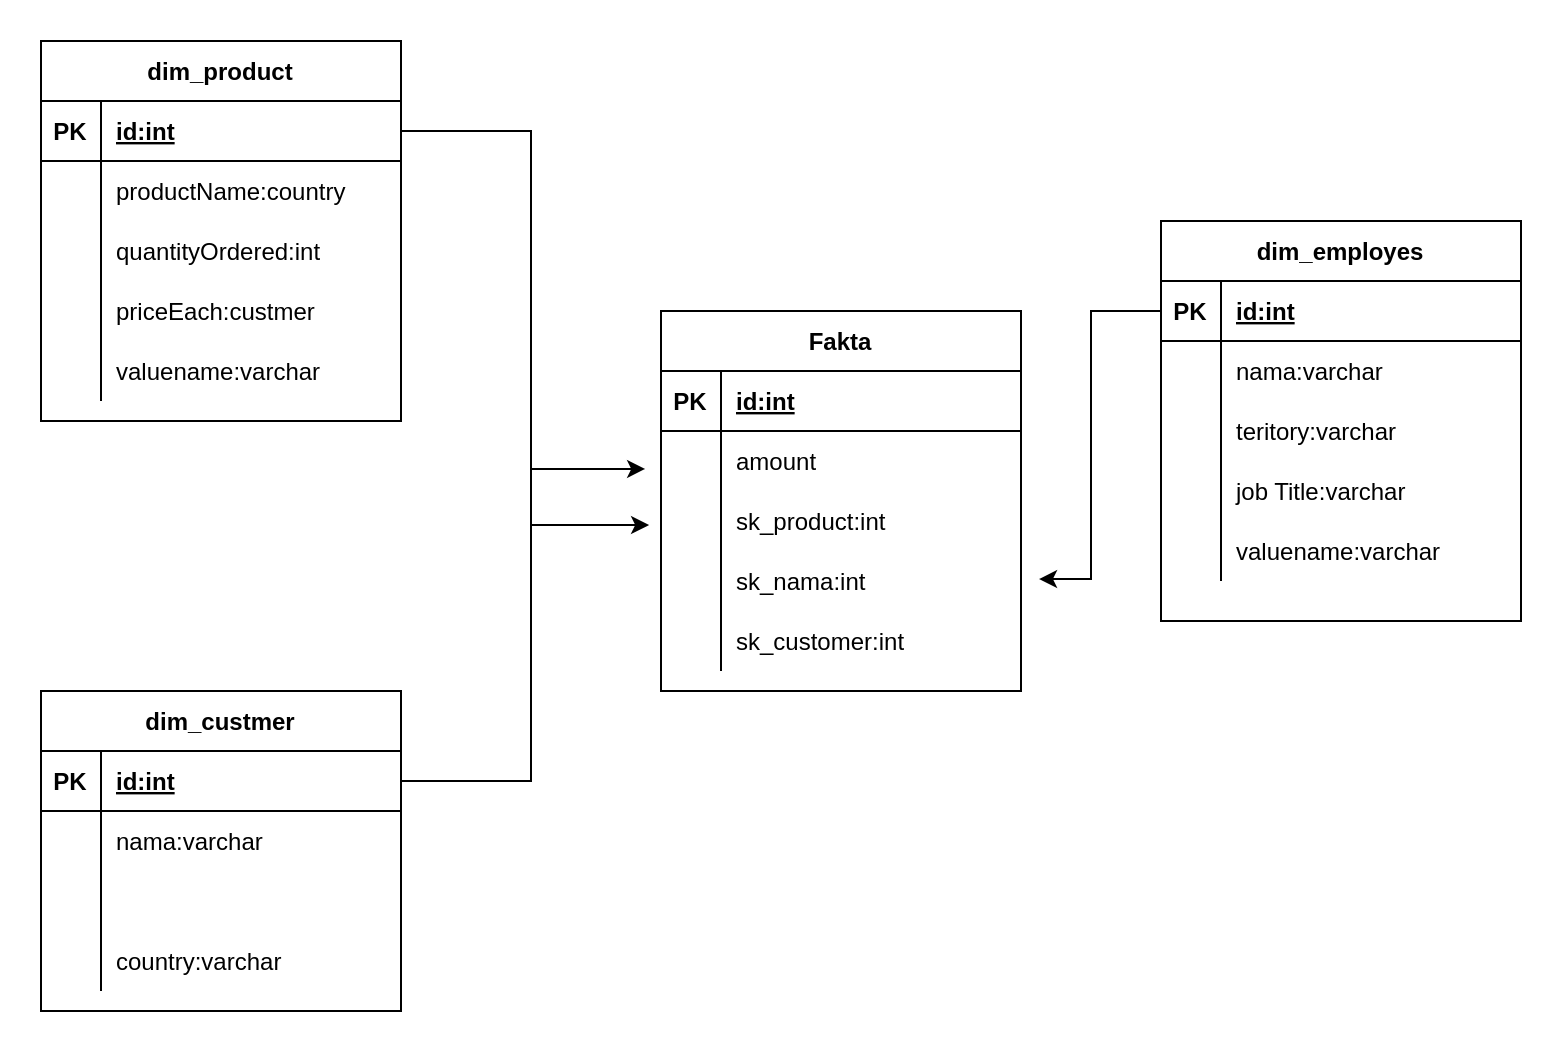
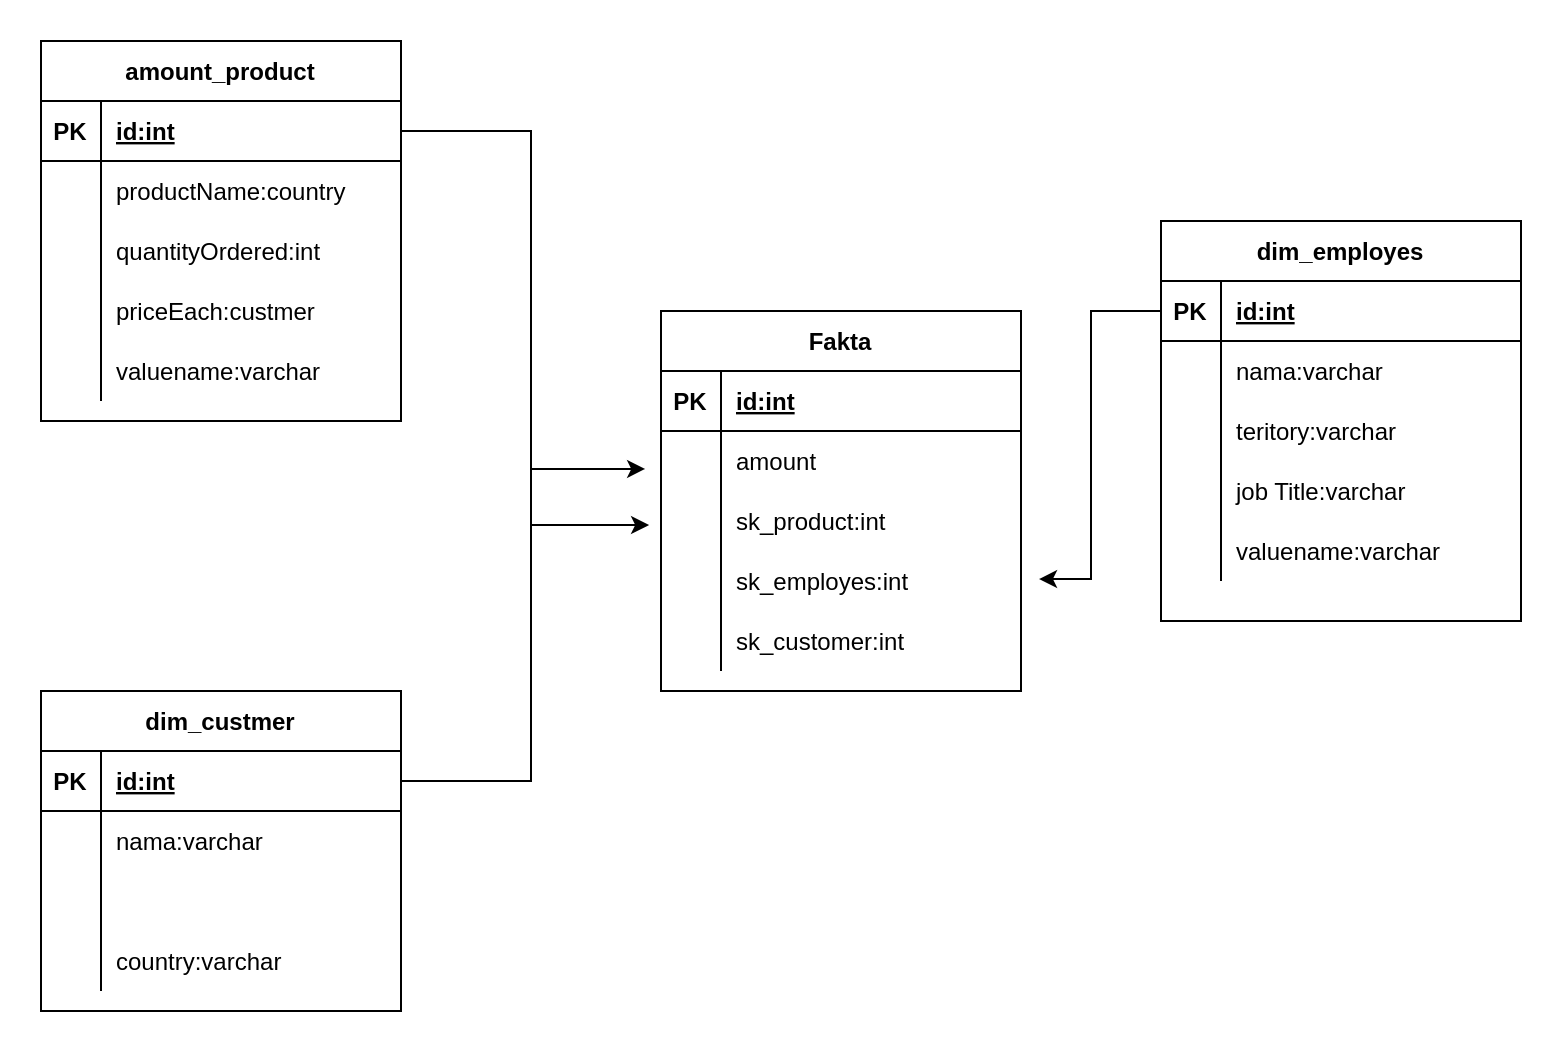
  <mxCell id="0" />
  <mxCell id="1" parent="0" />
  <mxCell id="2" value="Fakta" style="shape=table;startSize=30;container=1;collapsible=1;childLayout=tableLayout;fixedRows=1;rowLines=0;fontStyle=1;align=center;resizeLast=1;" vertex="1" parent="1"><mxGeometry x="330" y="155" width="180" height="190" as="geometry" /></mxCell>
  <mxCell id="3" value="" style="shape=partialRectangle;collapsible=0;dropTarget=0;pointerEvents=0;fillColor=none;top=0;left=0;bottom=1;right=0;points=[[0,0.5],[1,0.5]];portConstraint=eastwest;" vertex="1" parent="2"><mxGeometry y="30" width="180" height="30" as="geometry" /></mxCell>
  <mxCell id="4" value="PK" style="shape=partialRectangle;connectable=0;fillColor=none;top=0;left=0;bottom=0;right=0;fontStyle=1;overflow=hidden;" vertex="1" parent="3"><mxGeometry width="30" height="30" as="geometry"><mxRectangle width="30" height="30" as="alternateBounds" /></mxGeometry></mxCell>
  <mxCell id="5" value="id:int" style="shape=partialRectangle;connectable=0;fillColor=none;top=0;left=0;bottom=0;right=0;align=left;spacingLeft=6;fontStyle=5;overflow=hidden;" vertex="1" parent="3"><mxGeometry x="30" width="150" height="30" as="geometry"><mxRectangle width="150" height="30" as="alternateBounds" /></mxGeometry></mxCell>
  <mxCell id="6" value="" style="shape=partialRectangle;collapsible=0;dropTarget=0;pointerEvents=0;fillColor=none;top=0;left=0;bottom=0;right=0;points=[[0,0.5],[1,0.5]];portConstraint=eastwest;" vertex="1" parent="2"><mxGeometry y="60" width="180" height="30" as="geometry" /></mxCell>
  <mxCell id="7" value="" style="shape=partialRectangle;connectable=0;fillColor=none;top=0;left=0;bottom=0;right=0;editable=1;overflow=hidden;" vertex="1" parent="6"><mxGeometry width="30" height="30" as="geometry"><mxRectangle width="30" height="30" as="alternateBounds" /></mxGeometry></mxCell>
  <mxCell id="8" value="amount" style="shape=partialRectangle;connectable=0;fillColor=none;top=0;left=0;bottom=0;right=0;align=left;spacingLeft=6;overflow=hidden;" vertex="1" parent="6"><mxGeometry x="30" width="150" height="30" as="geometry"><mxRectangle width="150" height="30" as="alternateBounds" /></mxGeometry></mxCell>
  <mxCell id="9" value="" style="shape=partialRectangle;collapsible=0;dropTarget=0;pointerEvents=0;fillColor=none;top=0;left=0;bottom=0;right=0;points=[[0,0.5],[1,0.5]];portConstraint=eastwest;" vertex="1" parent="2"><mxGeometry y="90" width="180" height="30" as="geometry" /></mxCell>
  <mxCell id="10" value="" style="shape=partialRectangle;connectable=0;fillColor=none;top=0;left=0;bottom=0;right=0;editable=1;overflow=hidden;" vertex="1" parent="9"><mxGeometry width="30" height="30" as="geometry"><mxRectangle width="30" height="30" as="alternateBounds" /></mxGeometry></mxCell>
  <mxCell id="11" value="sk_product:int" style="shape=partialRectangle;connectable=0;fillColor=none;top=0;left=0;bottom=0;right=0;align=left;spacingLeft=6;overflow=hidden;" vertex="1" parent="9"><mxGeometry x="30" width="150" height="30" as="geometry"><mxRectangle width="150" height="30" as="alternateBounds" /></mxGeometry></mxCell>
  <mxCell id="12" value="" style="shape=partialRectangle;collapsible=0;dropTarget=0;pointerEvents=0;fillColor=none;top=0;left=0;bottom=0;right=0;points=[[0,0.5],[1,0.5]];portConstraint=eastwest;" vertex="1" parent="2"><mxGeometry y="120" width="180" height="30" as="geometry" /></mxCell>
  <mxCell id="13" value="" style="shape=partialRectangle;connectable=0;fillColor=none;top=0;left=0;bottom=0;right=0;editable=1;overflow=hidden;" vertex="1" parent="12"><mxGeometry width="30" height="30" as="geometry"><mxRectangle width="30" height="30" as="alternateBounds" /></mxGeometry></mxCell>
- <mxCell id="14" value="sk_nama:int" style="shape=partialRectangle;connectable=0;fillColor=none;top=0;left=0;bottom=0;right=0;align=left;spacingLeft=6;overflow=hidden;" vertex="1" parent="12"><mxGeometry x="30" width="150" height="30" as="geometry"><mxRectangle width="150" height="30" as="alternateBounds" /></mxGeometry></mxCell>
+ <mxCell id="14" value="sk_employes:int" style="shape=partialRectangle;connectable=0;fillColor=none;top=0;left=0;bottom=0;right=0;align=left;spacingLeft=6;overflow=hidden;" vertex="1" parent="12"><mxGeometry x="30" width="150" height="30" as="geometry"><mxRectangle width="150" height="30" as="alternateBounds" /></mxGeometry></mxCell>
  <mxCell id="15" value="" style="shape=partialRectangle;collapsible=0;dropTarget=0;pointerEvents=0;fillColor=none;top=0;left=0;bottom=0;right=0;points=[[0,0.5],[1,0.5]];portConstraint=eastwest;" vertex="1" parent="2"><mxGeometry y="150" width="180" height="30" as="geometry" /></mxCell>
  <mxCell id="16" value="" style="shape=partialRectangle;connectable=0;fillColor=none;top=0;left=0;bottom=0;right=0;editable=1;overflow=hidden;" vertex="1" parent="15"><mxGeometry width="30" height="30" as="geometry"><mxRectangle width="30" height="30" as="alternateBounds" /></mxGeometry></mxCell>
  <mxCell id="17" value="sk_customer:int" style="shape=partialRectangle;connectable=0;fillColor=none;top=0;left=0;bottom=0;right=0;align=left;spacingLeft=6;overflow=hidden;" vertex="1" parent="15"><mxGeometry x="30" width="150" height="30" as="geometry"><mxRectangle width="150" height="30" as="alternateBounds" /></mxGeometry></mxCell>
- <mxCell id="18" value="dim_product" style="shape=table;startSize=30;container=1;collapsible=1;childLayout=tableLayout;fixedRows=1;rowLines=0;fontStyle=1;align=center;resizeLast=1;" vertex="1" parent="1"><mxGeometry x="20" y="20" width="180" height="190" as="geometry" /></mxCell>
+ <mxCell id="18" value="amount_product" style="shape=table;startSize=30;container=1;collapsible=1;childLayout=tableLayout;fixedRows=1;rowLines=0;fontStyle=1;align=center;resizeLast=1;" vertex="1" parent="1"><mxGeometry x="20" y="20" width="180" height="190" as="geometry" /></mxCell>
  <mxCell id="19" value="" style="shape=partialRectangle;collapsible=0;dropTarget=0;pointerEvents=0;fillColor=none;top=0;left=0;bottom=1;right=0;points=[[0,0.5],[1,0.5]];portConstraint=eastwest;" vertex="1" parent="18"><mxGeometry y="30" width="180" height="30" as="geometry" /></mxCell>
  <mxCell id="20" value="PK" style="shape=partialRectangle;connectable=0;fillColor=none;top=0;left=0;bottom=0;right=0;fontStyle=1;overflow=hidden;" vertex="1" parent="19"><mxGeometry width="30" height="30" as="geometry"><mxRectangle width="30" height="30" as="alternateBounds" /></mxGeometry></mxCell>
  <mxCell id="21" value="id:int" style="shape=partialRectangle;connectable=0;fillColor=none;top=0;left=0;bottom=0;right=0;align=left;spacingLeft=6;fontStyle=5;overflow=hidden;" vertex="1" parent="19"><mxGeometry x="30" width="150" height="30" as="geometry"><mxRectangle width="150" height="30" as="alternateBounds" /></mxGeometry></mxCell>
  <mxCell id="22" value="" style="shape=partialRectangle;collapsible=0;dropTarget=0;pointerEvents=0;fillColor=none;top=0;left=0;bottom=0;right=0;points=[[0,0.5],[1,0.5]];portConstraint=eastwest;" vertex="1" parent="18"><mxGeometry y="60" width="180" height="30" as="geometry" /></mxCell>
  <mxCell id="23" value="" style="shape=partialRectangle;connectable=0;fillColor=none;top=0;left=0;bottom=0;right=0;editable=1;overflow=hidden;" vertex="1" parent="22"><mxGeometry width="30" height="30" as="geometry"><mxRectangle width="30" height="30" as="alternateBounds" /></mxGeometry></mxCell>
  <mxCell id="24" value="productName:country" style="shape=partialRectangle;connectable=0;fillColor=none;top=0;left=0;bottom=0;right=0;align=left;spacingLeft=6;overflow=hidden;" vertex="1" parent="22"><mxGeometry x="30" width="150" height="30" as="geometry"><mxRectangle width="150" height="30" as="alternateBounds" /></mxGeometry></mxCell>
  <mxCell id="25" value="" style="shape=partialRectangle;collapsible=0;dropTarget=0;pointerEvents=0;fillColor=none;top=0;left=0;bottom=0;right=0;points=[[0,0.5],[1,0.5]];portConstraint=eastwest;" vertex="1" parent="18"><mxGeometry y="90" width="180" height="30" as="geometry" /></mxCell>
  <mxCell id="26" value="" style="shape=partialRectangle;connectable=0;fillColor=none;top=0;left=0;bottom=0;right=0;editable=1;overflow=hidden;" vertex="1" parent="25"><mxGeometry width="30" height="30" as="geometry"><mxRectangle width="30" height="30" as="alternateBounds" /></mxGeometry></mxCell>
  <mxCell id="27" value="quantityOrdered:int" style="shape=partialRectangle;connectable=0;fillColor=none;top=0;left=0;bottom=0;right=0;align=left;spacingLeft=6;overflow=hidden;" vertex="1" parent="25"><mxGeometry x="30" width="150" height="30" as="geometry"><mxRectangle width="150" height="30" as="alternateBounds" /></mxGeometry></mxCell>
  <mxCell id="28" value="" style="shape=partialRectangle;collapsible=0;dropTarget=0;pointerEvents=0;fillColor=none;top=0;left=0;bottom=0;right=0;points=[[0,0.5],[1,0.5]];portConstraint=eastwest;" vertex="1" parent="18"><mxGeometry y="120" width="180" height="30" as="geometry" /></mxCell>
  <mxCell id="29" value="" style="shape=partialRectangle;connectable=0;fillColor=none;top=0;left=0;bottom=0;right=0;editable=1;overflow=hidden;" vertex="1" parent="28"><mxGeometry width="30" height="30" as="geometry"><mxRectangle width="30" height="30" as="alternateBounds" /></mxGeometry></mxCell>
  <mxCell id="30" value="priceEach:custmer" style="shape=partialRectangle;connectable=0;fillColor=none;top=0;left=0;bottom=0;right=0;align=left;spacingLeft=6;overflow=hidden;" vertex="1" parent="28"><mxGeometry x="30" width="150" height="30" as="geometry"><mxRectangle width="150" height="30" as="alternateBounds" /></mxGeometry></mxCell>
  <mxCell id="31" value="" style="shape=partialRectangle;collapsible=0;dropTarget=0;pointerEvents=0;fillColor=none;top=0;left=0;bottom=0;right=0;points=[[0,0.5],[1,0.5]];portConstraint=eastwest;" vertex="1" parent="18"><mxGeometry y="150" width="180" height="30" as="geometry" /></mxCell>
  <mxCell id="32" value="" style="shape=partialRectangle;connectable=0;fillColor=none;top=0;left=0;bottom=0;right=0;editable=1;overflow=hidden;" vertex="1" parent="31"><mxGeometry width="30" height="30" as="geometry"><mxRectangle width="30" height="30" as="alternateBounds" /></mxGeometry></mxCell>
  <mxCell id="33" value="valuename:varchar" style="shape=partialRectangle;connectable=0;fillColor=none;top=0;left=0;bottom=0;right=0;align=left;spacingLeft=6;overflow=hidden;" vertex="1" parent="31"><mxGeometry x="30" width="150" height="30" as="geometry"><mxRectangle width="150" height="30" as="alternateBounds" /></mxGeometry></mxCell>
  <mxCell id="34" value="dim_custmer" style="shape=table;startSize=30;container=1;collapsible=1;childLayout=tableLayout;fixedRows=1;rowLines=0;fontStyle=1;align=center;resizeLast=1;" vertex="1" parent="1"><mxGeometry x="20" y="345" width="180" height="160" as="geometry" /></mxCell>
  <mxCell id="35" value="" style="shape=partialRectangle;collapsible=0;dropTarget=0;pointerEvents=0;fillColor=none;top=0;left=0;bottom=1;right=0;points=[[0,0.5],[1,0.5]];portConstraint=eastwest;" vertex="1" parent="34"><mxGeometry y="30" width="180" height="30" as="geometry" /></mxCell>
  <mxCell id="36" value="PK" style="shape=partialRectangle;connectable=0;fillColor=none;top=0;left=0;bottom=0;right=0;fontStyle=1;overflow=hidden;" vertex="1" parent="35"><mxGeometry width="30" height="30" as="geometry"><mxRectangle width="30" height="30" as="alternateBounds" /></mxGeometry></mxCell>
  <mxCell id="37" value="id:int" style="shape=partialRectangle;connectable=0;fillColor=none;top=0;left=0;bottom=0;right=0;align=left;spacingLeft=6;fontStyle=5;overflow=hidden;" vertex="1" parent="35"><mxGeometry x="30" width="150" height="30" as="geometry"><mxRectangle width="150" height="30" as="alternateBounds" /></mxGeometry></mxCell>
  <mxCell id="38" value="" style="shape=partialRectangle;collapsible=0;dropTarget=0;pointerEvents=0;fillColor=none;top=0;left=0;bottom=0;right=0;points=[[0,0.5],[1,0.5]];portConstraint=eastwest;" vertex="1" parent="34"><mxGeometry y="60" width="180" height="30" as="geometry" /></mxCell>
  <mxCell id="39" value="" style="shape=partialRectangle;connectable=0;fillColor=none;top=0;left=0;bottom=0;right=0;editable=1;overflow=hidden;" vertex="1" parent="38"><mxGeometry width="30" height="30" as="geometry"><mxRectangle width="30" height="30" as="alternateBounds" /></mxGeometry></mxCell>
  <mxCell id="40" value="nama:varchar" style="shape=partialRectangle;connectable=0;fillColor=none;top=0;left=0;bottom=0;right=0;align=left;spacingLeft=6;overflow=hidden;" vertex="1" parent="38"><mxGeometry x="30" width="150" height="30" as="geometry"><mxRectangle width="150" height="30" as="alternateBounds" /></mxGeometry></mxCell>
  <mxCell id="41" value="" style="shape=partialRectangle;collapsible=0;dropTarget=0;pointerEvents=0;fillColor=none;top=0;left=0;bottom=0;right=0;points=[[0,0.5],[1,0.5]];portConstraint=eastwest;" vertex="1" parent="34"><mxGeometry y="90" width="180" height="30" as="geometry" /></mxCell>
  <mxCell id="42" value="" style="shape=partialRectangle;connectable=0;fillColor=none;top=0;left=0;bottom=0;right=0;editable=1;overflow=hidden;" vertex="1" parent="41"><mxGeometry width="30" height="30" as="geometry"><mxRectangle width="30" height="30" as="alternateBounds" /></mxGeometry></mxCell>
  <mxCell id="43" value="" style="shape=partialRectangle;collapsible=0;dropTarget=0;pointerEvents=0;fillColor=none;top=0;left=0;bottom=0;right=0;points=[[0,0.5],[1,0.5]];portConstraint=eastwest;" vertex="1" parent="34"><mxGeometry y="120" width="180" height="30" as="geometry" /></mxCell>
  <mxCell id="44" value="" style="shape=partialRectangle;connectable=0;fillColor=none;top=0;left=0;bottom=0;right=0;editable=1;overflow=hidden;" vertex="1" parent="43"><mxGeometry width="30" height="30" as="geometry"><mxRectangle width="30" height="30" as="alternateBounds" /></mxGeometry></mxCell>
  <mxCell id="45" value="country:varchar" style="shape=partialRectangle;connectable=0;fillColor=none;top=0;left=0;bottom=0;right=0;align=left;spacingLeft=6;overflow=hidden;" vertex="1" parent="43"><mxGeometry x="30" width="150" height="30" as="geometry"><mxRectangle width="150" height="30" as="alternateBounds" /></mxGeometry></mxCell>
  <mxCell id="46" value="dim_employes" style="shape=table;startSize=30;container=1;collapsible=1;childLayout=tableLayout;fixedRows=1;rowLines=0;fontStyle=1;align=center;resizeLast=1;" vertex="1" parent="1"><mxGeometry x="580" y="110" width="180" height="200" as="geometry" /></mxCell>
  <mxCell id="47" value="" style="shape=partialRectangle;collapsible=0;dropTarget=0;pointerEvents=0;fillColor=none;top=0;left=0;bottom=1;right=0;points=[[0,0.5],[1,0.5]];portConstraint=eastwest;" vertex="1" parent="46"><mxGeometry y="30" width="180" height="30" as="geometry" /></mxCell>
  <mxCell id="48" value="PK" style="shape=partialRectangle;connectable=0;fillColor=none;top=0;left=0;bottom=0;right=0;fontStyle=1;overflow=hidden;" vertex="1" parent="47"><mxGeometry width="30" height="30" as="geometry"><mxRectangle width="30" height="30" as="alternateBounds" /></mxGeometry></mxCell>
  <mxCell id="49" value="id:int" style="shape=partialRectangle;connectable=0;fillColor=none;top=0;left=0;bottom=0;right=0;align=left;spacingLeft=6;fontStyle=5;overflow=hidden;" vertex="1" parent="47"><mxGeometry x="30" width="150" height="30" as="geometry"><mxRectangle width="150" height="30" as="alternateBounds" /></mxGeometry></mxCell>
  <mxCell id="50" value="" style="shape=partialRectangle;collapsible=0;dropTarget=0;pointerEvents=0;fillColor=none;top=0;left=0;bottom=0;right=0;points=[[0,0.5],[1,0.5]];portConstraint=eastwest;" vertex="1" parent="46"><mxGeometry y="60" width="180" height="30" as="geometry" /></mxCell>
  <mxCell id="51" value="" style="shape=partialRectangle;connectable=0;fillColor=none;top=0;left=0;bottom=0;right=0;editable=1;overflow=hidden;" vertex="1" parent="50"><mxGeometry width="30" height="30" as="geometry"><mxRectangle width="30" height="30" as="alternateBounds" /></mxGeometry></mxCell>
  <mxCell id="52" value="nama:varchar" style="shape=partialRectangle;connectable=0;fillColor=none;top=0;left=0;bottom=0;right=0;align=left;spacingLeft=6;overflow=hidden;" vertex="1" parent="50"><mxGeometry x="30" width="150" height="30" as="geometry"><mxRectangle width="150" height="30" as="alternateBounds" /></mxGeometry></mxCell>
  <mxCell id="53" value="" style="shape=partialRectangle;collapsible=0;dropTarget=0;pointerEvents=0;fillColor=none;top=0;left=0;bottom=0;right=0;points=[[0,0.5],[1,0.5]];portConstraint=eastwest;" vertex="1" parent="46"><mxGeometry y="90" width="180" height="30" as="geometry" /></mxCell>
  <mxCell id="54" value="" style="shape=partialRectangle;connectable=0;fillColor=none;top=0;left=0;bottom=0;right=0;editable=1;overflow=hidden;" vertex="1" parent="53"><mxGeometry width="30" height="30" as="geometry"><mxRectangle width="30" height="30" as="alternateBounds" /></mxGeometry></mxCell>
  <mxCell id="55" value="teritory:varchar" style="shape=partialRectangle;connectable=0;fillColor=none;top=0;left=0;bottom=0;right=0;align=left;spacingLeft=6;overflow=hidden;" vertex="1" parent="53"><mxGeometry x="30" width="150" height="30" as="geometry"><mxRectangle width="150" height="30" as="alternateBounds" /></mxGeometry></mxCell>
  <mxCell id="56" value="" style="shape=partialRectangle;collapsible=0;dropTarget=0;pointerEvents=0;fillColor=none;top=0;left=0;bottom=0;right=0;points=[[0,0.5],[1,0.5]];portConstraint=eastwest;" vertex="1" parent="46"><mxGeometry y="120" width="180" height="30" as="geometry" /></mxCell>
  <mxCell id="57" value="" style="shape=partialRectangle;connectable=0;fillColor=none;top=0;left=0;bottom=0;right=0;editable=1;overflow=hidden;" vertex="1" parent="56"><mxGeometry width="30" height="30" as="geometry"><mxRectangle width="30" height="30" as="alternateBounds" /></mxGeometry></mxCell>
  <mxCell id="58" value="job Title:varchar" style="shape=partialRectangle;connectable=0;fillColor=none;top=0;left=0;bottom=0;right=0;align=left;spacingLeft=6;overflow=hidden;" vertex="1" parent="56"><mxGeometry x="30" width="150" height="30" as="geometry"><mxRectangle width="150" height="30" as="alternateBounds" /></mxGeometry></mxCell>
  <mxCell id="59" value="" style="shape=partialRectangle;collapsible=0;dropTarget=0;pointerEvents=0;fillColor=none;top=0;left=0;bottom=0;right=0;points=[[0,0.5],[1,0.5]];portConstraint=eastwest;" vertex="1" parent="46"><mxGeometry y="150" width="180" height="30" as="geometry" /></mxCell>
  <mxCell id="60" value="" style="shape=partialRectangle;connectable=0;fillColor=none;top=0;left=0;bottom=0;right=0;editable=1;overflow=hidden;" vertex="1" parent="59"><mxGeometry width="30" height="30" as="geometry"><mxRectangle width="30" height="30" as="alternateBounds" /></mxGeometry></mxCell>
  <mxCell id="61" value="valuename:varchar" style="shape=partialRectangle;connectable=0;fillColor=none;top=0;left=0;bottom=0;right=0;align=left;spacingLeft=6;overflow=hidden;" vertex="1" parent="59"><mxGeometry x="30" width="150" height="30" as="geometry"><mxRectangle width="150" height="30" as="alternateBounds" /></mxGeometry></mxCell>
  <mxCell id="62" style="edgeStyle=orthogonalEdgeStyle;rounded=0;orthogonalLoop=1;jettySize=auto;html=1;entryX=-0.033;entryY=0.567;entryDx=0;entryDy=0;entryPerimeter=0;" edge="1" parent="1" source="19" target="9"><mxGeometry relative="1" as="geometry" /></mxCell>
  <mxCell id="63" style="edgeStyle=orthogonalEdgeStyle;rounded=0;orthogonalLoop=1;jettySize=auto;html=1;entryX=-0.044;entryY=0.633;entryDx=0;entryDy=0;entryPerimeter=0;" edge="1" parent="1" source="35" target="6"><mxGeometry relative="1" as="geometry" /></mxCell>
  <mxCell id="64" style="edgeStyle=orthogonalEdgeStyle;rounded=0;orthogonalLoop=1;jettySize=auto;html=1;entryX=1.05;entryY=0.467;entryDx=0;entryDy=0;entryPerimeter=0;" edge="1" parent="1" source="47" target="12"><mxGeometry relative="1" as="geometry" /></mxCell>
